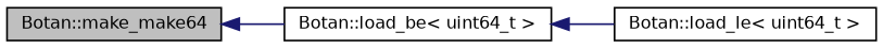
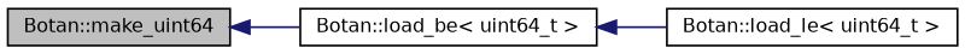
  digraph {
    rankdir=LR
    node [color=black fillcolor=white fontname=Helvetica fontsize=10 shape=record style=filled]
    edge [color=midnightblue dir=back fontname=Helvetica fontsize=10 labelfontname=Helvetica labelfontsize=10 style=solid]
-   n1 [fillcolor=grey75 fontcolor=black height=0.2 label="Botan::make_make64" width=0.4]
+   n1 [fillcolor=grey75 fontcolor=black height=0.2 label="Botan::make_uint64" width=0.4]
    n2 [height=0.2 label="Botan::load_be\< uint64_t \>" width=0.4]
    n3 [height=0.2 label="Botan::load_le\< uint64_t \>" width=0.4]
    n1 -> n2
    n2 -> n3
  }
